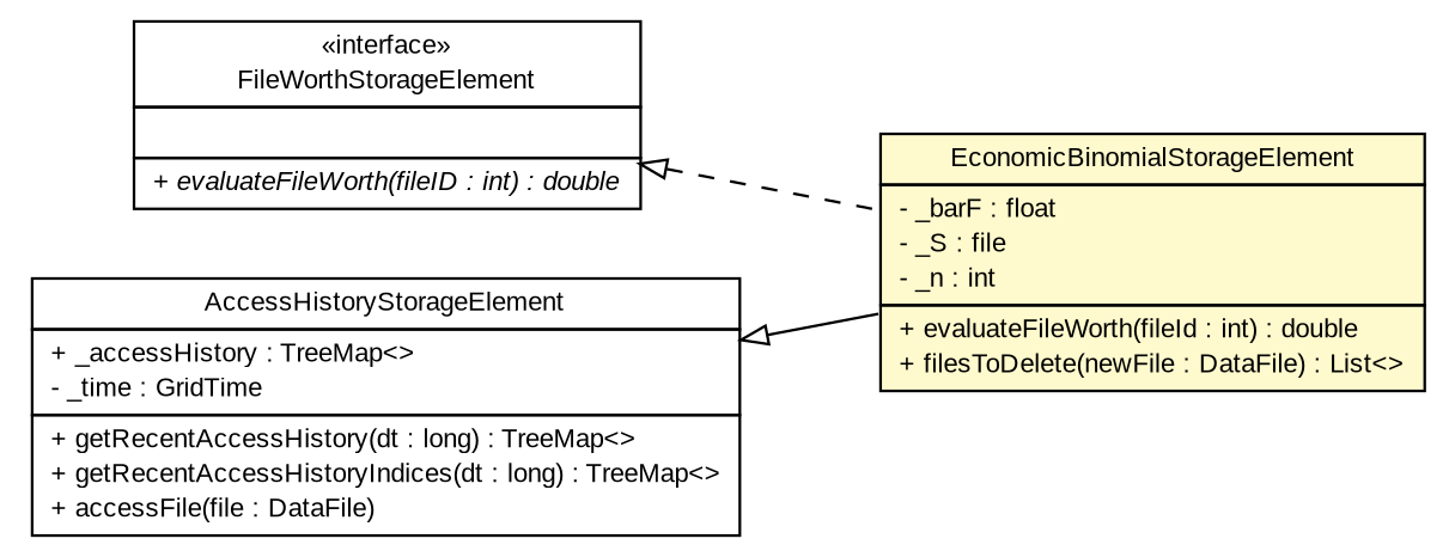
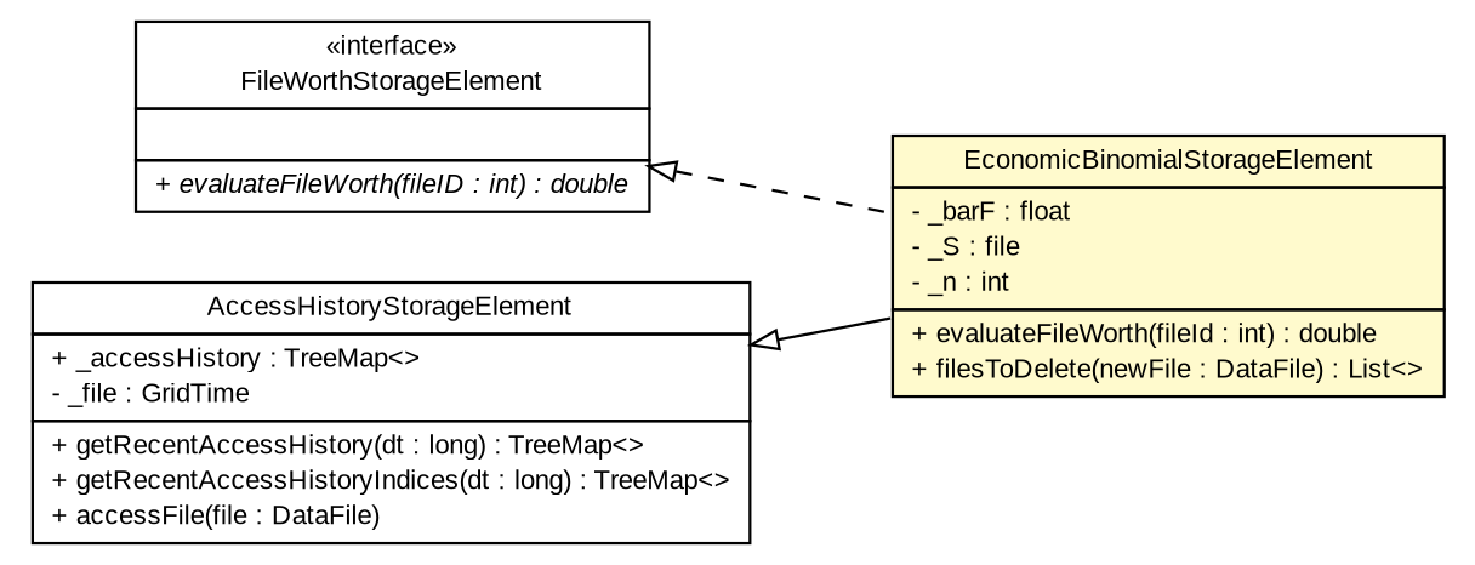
  digraph {
    nodesep=0.25
    rankdir=LR
    ranksep=0.5
    node [fontcolor=black fontname=arial fontsize=10.0 shape=plaintext]
    edge [arrowtail=empty dir=back fontname=arial fontsize=10 headport=p labelfontname=arial labelfontsize=10 tailport=p]
    n1 [label=<<table title="org.edg.data.replication.optorsim.optor.FileWorthStorageElement" border="0" cellborder="1" cellspacing="0" cellpadding="2" port="p" href="./FileWorthStorageElement.html"> 		<tr><td><table border="0" cellspacing="0" cellpadding="1"> <tr><td align="center" balign="center"> &#171;interface&#187; </td></tr> <tr><td align="center" balign="center"> FileWorthStorageElement </td></tr> 		</table></td></tr> 		<tr><td><table border="0" cellspacing="0" cellpadding="1"> <tr><td align="left" balign="left">  </td></tr> 		</table></td></tr> 		<tr><td><table border="0" cellspacing="0" cellpadding="1"> <tr><td align="left" balign="left"><font face="arial italic" point-size="10.0"> + evaluateFileWorth(fileID : int) : double </font></td></tr> 		</table></td></tr> 		</table>>]
    n2 [label=<<table title="org.edg.data.replication.optorsim.optor.EconomicBinomialStorageElement" border="0" cellborder="1" cellspacing="0" cellpadding="2" port="p" bgcolor="lemonChiffon" href="./EconomicBinomialStorageElement.html"> 		<tr><td><table border="0" cellspacing="0" cellpadding="1"> <tr><td align="center" balign="center"> EconomicBinomialStorageElement </td></tr> 		</table></td></tr> 		<tr><td><table border="0" cellspacing="0" cellpadding="1"> <tr><td align="left" balign="left"> - _barF : float </td></tr> <tr><td align="left" balign="left"> - _S : file </td></tr> <tr><td align="left" balign="left"> - _n : int </td></tr> 		</table></td></tr> 		<tr><td><table border="0" cellspacing="0" cellpadding="1"> <tr><td align="left" balign="left"> + evaluateFileWorth(fileId : int) : double </td></tr> <tr><td align="left" balign="left"> + filesToDelete(newFile : DataFile) : List&lt;&gt; </td></tr> 		</table></td></tr> 		</table>>]
-   n3 [label=<<table title="org.edg.data.replication.optorsim.optor.AccessHistoryStorageElement" border="0" cellborder="1" cellspacing="0" cellpadding="2" port="p" href="./AccessHistoryStorageElement.html"> 		<tr><td><table border="0" cellspacing="0" cellpadding="1"> <tr><td align="center" balign="center"> AccessHistoryStorageElement </td></tr> 		</table></td></tr> 		<tr><td><table border="0" cellspacing="0" cellpadding="1"> <tr><td align="left" balign="left"> + _accessHistory : TreeMap&lt;&gt; </td></tr> <tr><td align="left" balign="left"> - _time : GridTime </td></tr> 		</table></td></tr> 		<tr><td><table border="0" cellspacing="0" cellpadding="1"> <tr><td align="left" balign="left"> + getRecentAccessHistory(dt : long) : TreeMap&lt;&gt; </td></tr> <tr><td align="left" balign="left"> + getRecentAccessHistoryIndices(dt : long) : TreeMap&lt;&gt; </td></tr> <tr><td align="left" balign="left"> + accessFile(file : DataFile) </td></tr> 		</table></td></tr> 		</table>>]
+   n3 [label=<<table title="org.edg.data.replication.optorsim.optor.AccessHistoryStorageElement" border="0" cellborder="1" cellspacing="0" cellpadding="2" port="p" href="./AccessHistoryStorageElement.html"> 		<tr><td><table border="0" cellspacing="0" cellpadding="1"> <tr><td align="center" balign="center"> AccessHistoryStorageElement </td></tr> 		</table></td></tr> 		<tr><td><table border="0" cellspacing="0" cellpadding="1"> <tr><td align="left" balign="left"> + _accessHistory : TreeMap&lt;&gt; </td></tr> <tr><td align="left" balign="left"> - _file : GridTime </td></tr> 		</table></td></tr> 		<tr><td><table border="0" cellspacing="0" cellpadding="1"> <tr><td align="left" balign="left"> + getRecentAccessHistory(dt : long) : TreeMap&lt;&gt; </td></tr> <tr><td align="left" balign="left"> + getRecentAccessHistoryIndices(dt : long) : TreeMap&lt;&gt; </td></tr> <tr><td align="left" balign="left"> + accessFile(file : DataFile) </td></tr> 		</table></td></tr> 		</table>>]
    n1 -> n2 [style=dashed]
    n3 -> n2
  }
